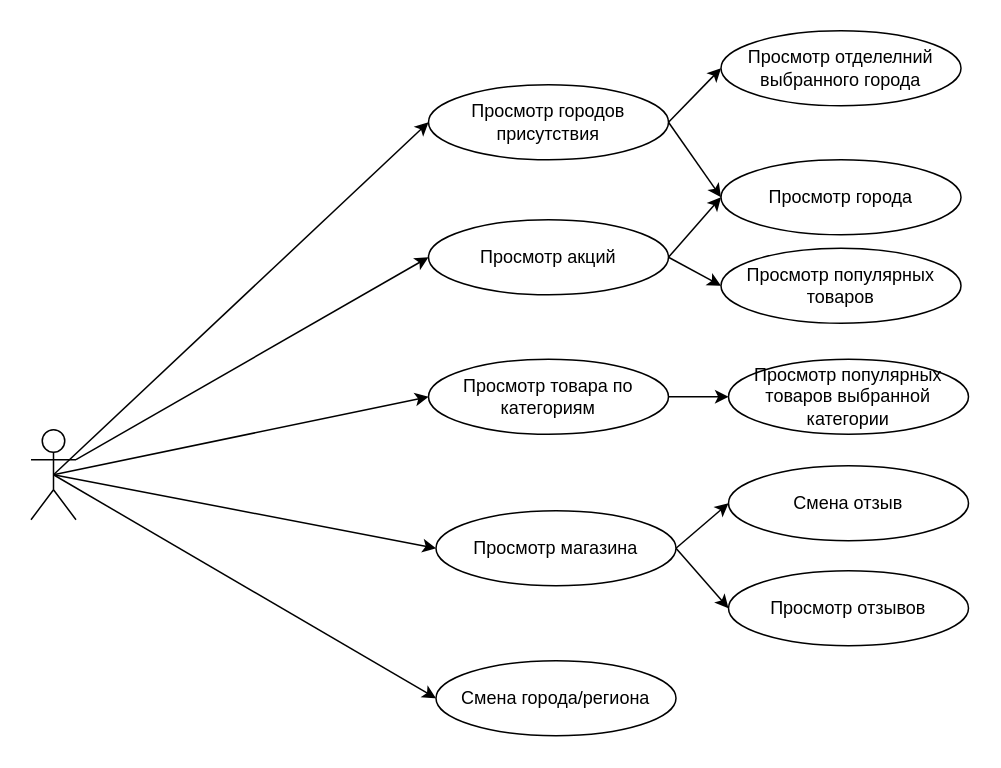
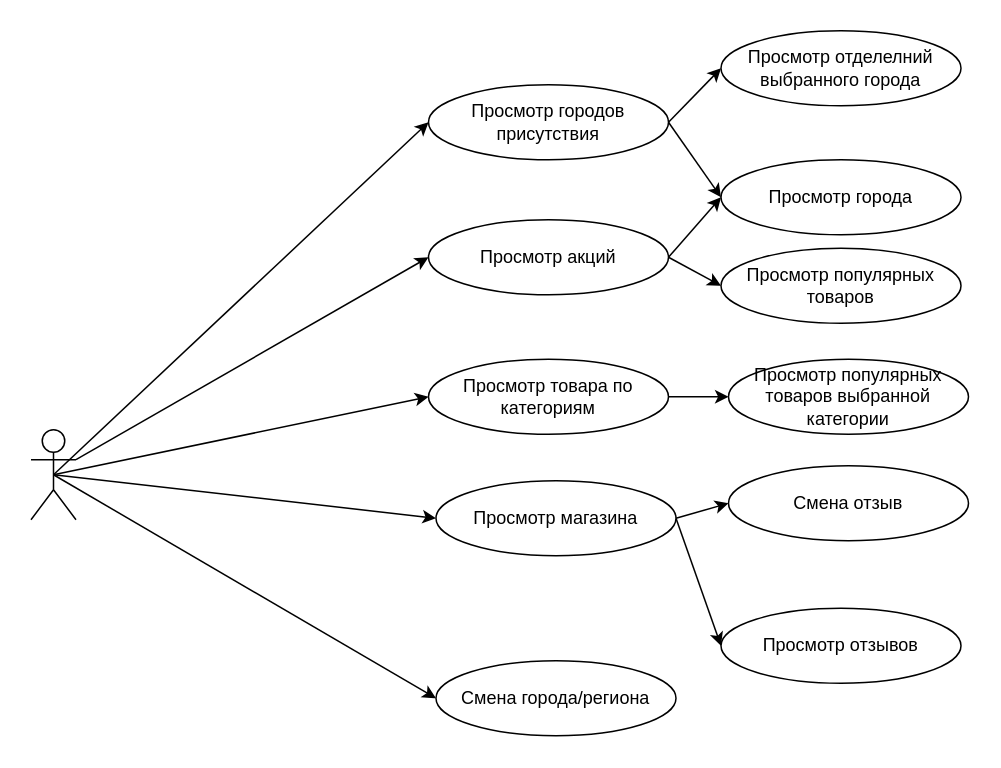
  <mxCell id="0" />
  <mxCell id="1" parent="0" />
  <mxCell id="2" value="Просмотр акций" style="ellipse;whiteSpace=wrap;html=1;" parent="1" vertex="1"><mxGeometry x="285" y="146" width="160" height="50" as="geometry" /></mxCell>
  <mxCell id="3" value="Просмотр города" style="ellipse;whiteSpace=wrap;html=1;" parent="1" vertex="1"><mxGeometry x="480" y="106" width="160" height="50" as="geometry" /></mxCell>
  <mxCell id="4" style="edgeStyle=none;rounded=0;orthogonalLoop=1;jettySize=auto;html=1;exitX=1;exitY=0.5;exitDx=0;exitDy=0;" edge="1" parent="1" source="5" target="21"><mxGeometry relative="1" as="geometry" /></mxCell>
  <mxCell id="5" value="Просмотр товара по категориям" style="ellipse;whiteSpace=wrap;html=1;" parent="1" vertex="1"><mxGeometry x="285" y="239" width="160" height="50" as="geometry" /></mxCell>
  <mxCell id="6" value="" style="endArrow=classic;html=1;entryX=0;entryY=0.5;entryDx=0;entryDy=0;exitX=1;exitY=0.5;exitDx=0;exitDy=0;" parent="1" source="2" target="3" edge="1"><mxGeometry width="50" height="50" relative="1" as="geometry"><mxPoint x="425" y="216" as="sourcePoint" /><mxPoint x="475" y="166" as="targetPoint" /></mxGeometry></mxCell>
  <mxCell id="7" value="" style="endArrow=classic;html=1;entryX=0;entryY=0.5;entryDx=0;entryDy=0;exitX=1;exitY=0.5;exitDx=0;exitDy=0;" parent="1" source="2" target="20" edge="1"><mxGeometry width="50" height="50" relative="1" as="geometry"><mxPoint x="425" y="216" as="sourcePoint" /><mxPoint x="480" y="214" as="targetPoint" /></mxGeometry></mxCell>
  <mxCell id="8" style="rounded=0;orthogonalLoop=1;jettySize=auto;html=1;exitX=0.5;exitY=0.5;exitDx=0;exitDy=0;exitPerimeter=0;entryX=0;entryY=0.5;entryDx=0;entryDy=0;" edge="1" parent="1" source="10" target="17"><mxGeometry relative="1" as="geometry" /></mxCell>
  <mxCell id="9" style="edgeStyle=none;rounded=0;orthogonalLoop=1;jettySize=auto;html=1;exitX=0.5;exitY=0.5;exitDx=0;exitDy=0;exitPerimeter=0;entryX=0;entryY=0.5;entryDx=0;entryDy=0;" edge="1" parent="1" source="10" target="24"><mxGeometry relative="1" as="geometry" /></mxCell>
  <mxCell id="10" value="" style="shape=umlActor;verticalLabelPosition=bottom;verticalAlign=top;html=1;outlineConnect=0;" parent="1" vertex="1"><mxGeometry x="20" y="286" width="30" height="60" as="geometry" /></mxCell>
  <mxCell id="11" value="" style="endArrow=classic;html=1;entryX=0;entryY=0.5;entryDx=0;entryDy=0;exitX=1;exitY=0.333;exitDx=0;exitDy=0;exitPerimeter=0;" parent="1" source="10" target="2" edge="1"><mxGeometry width="50" height="50" relative="1" as="geometry"><mxPoint x="310" y="96" as="sourcePoint" /><mxPoint x="360" y="46" as="targetPoint" /></mxGeometry></mxCell>
  <mxCell id="12" value="" style="endArrow=classic;html=1;entryX=0;entryY=0.5;entryDx=0;entryDy=0;exitX=0.5;exitY=0.5;exitDx=0;exitDy=0;exitPerimeter=0;" parent="1" source="10" target="5" edge="1"><mxGeometry width="50" height="50" relative="1" as="geometry"><mxPoint x="190" y="256" as="sourcePoint" /><mxPoint x="240" y="206" as="targetPoint" /></mxGeometry></mxCell>
  <mxCell id="13" value="Смена города/региона" style="ellipse;whiteSpace=wrap;html=1;" parent="1" vertex="1"><mxGeometry x="290" y="440" width="160" height="50" as="geometry" /></mxCell>
  <mxCell id="14" value="" style="endArrow=classic;html=1;entryX=0;entryY=0.5;entryDx=0;entryDy=0;exitX=0.5;exitY=0.5;exitDx=0;exitDy=0;exitPerimeter=0;" parent="1" source="10" target="13" edge="1"><mxGeometry width="50" height="50" relative="1" as="geometry"><mxPoint x="-15" y="349" as="sourcePoint" /><mxPoint x="195" y="607" as="targetPoint" /></mxGeometry></mxCell>
  <mxCell id="15" style="edgeStyle=none;rounded=0;orthogonalLoop=1;jettySize=auto;html=1;exitX=1;exitY=0.5;exitDx=0;exitDy=0;entryX=0;entryY=0.5;entryDx=0;entryDy=0;" edge="1" parent="1" source="17" target="18"><mxGeometry relative="1" as="geometry" /></mxCell>
  <mxCell id="16" style="edgeStyle=none;rounded=0;orthogonalLoop=1;jettySize=auto;html=1;exitX=1;exitY=0.5;exitDx=0;exitDy=0;entryX=0;entryY=0.5;entryDx=0;entryDy=0;" edge="1" parent="1" source="17" target="19"><mxGeometry relative="1" as="geometry" /></mxCell>
- <mxCell id="17" value="Просмотр магазина" style="ellipse;whiteSpace=wrap;html=1;" vertex="1" parent="1"><mxGeometry x="290" y="340" width="160" height="50" as="geometry" /></mxCell>
+ <mxCell id="17" value="Просмотр магазина" style="ellipse;whiteSpace=wrap;html=1;" vertex="1" parent="1"><mxGeometry x="290" y="320" width="160" height="50" as="geometry" /></mxCell>
  <mxCell id="18" value="Смена отзыв" style="ellipse;whiteSpace=wrap;html=1;" vertex="1" parent="1"><mxGeometry x="485" y="310" width="160" height="50" as="geometry" /></mxCell>
- <mxCell id="19" value="Просмотр&amp;nbsp;отзывов" style="ellipse;whiteSpace=wrap;html=1;" vertex="1" parent="1"><mxGeometry x="485" y="380" width="160" height="50" as="geometry" /></mxCell>
+ <mxCell id="19" value="Просмотр&amp;nbsp;отзывов" style="ellipse;whiteSpace=wrap;html=1;" vertex="1" parent="1"><mxGeometry x="480" y="405" width="160" height="50" as="geometry" /></mxCell>
  <mxCell id="20" value="Просмотр популярных товаров" style="ellipse;whiteSpace=wrap;html=1;" vertex="1" parent="1"><mxGeometry x="480" y="165" width="160" height="50" as="geometry" /></mxCell>
  <mxCell id="21" value="Просмотр популярных товаров выбранной категории" style="ellipse;whiteSpace=wrap;html=1;" vertex="1" parent="1"><mxGeometry x="485" y="239" width="160" height="50" as="geometry" /></mxCell>
  <mxCell id="22" style="edgeStyle=none;rounded=0;orthogonalLoop=1;jettySize=auto;html=1;exitX=1;exitY=0.5;exitDx=0;exitDy=0;entryX=0;entryY=0.5;entryDx=0;entryDy=0;" edge="1" parent="1" source="24" target="3"><mxGeometry relative="1" as="geometry" /></mxCell>
  <mxCell id="23" style="edgeStyle=none;rounded=0;orthogonalLoop=1;jettySize=auto;html=1;exitX=1;exitY=0.5;exitDx=0;exitDy=0;entryX=0;entryY=0.5;entryDx=0;entryDy=0;" edge="1" parent="1" source="24" target="25"><mxGeometry relative="1" as="geometry" /></mxCell>
  <mxCell id="24" value="Просмотр городов присутствия" style="ellipse;whiteSpace=wrap;html=1;" vertex="1" parent="1"><mxGeometry x="285" y="56" width="160" height="50" as="geometry" /></mxCell>
  <mxCell id="25" value="Просмотр отделелний выбранного города" style="ellipse;whiteSpace=wrap;html=1;" vertex="1" parent="1"><mxGeometry x="480" y="20" width="160" height="50" as="geometry" /></mxCell>
